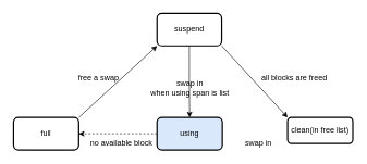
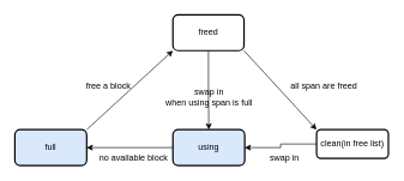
  <mxCell id="0" />
  <mxCell id="1" parent="0" />
- <mxCell id="2" style="edgeStyle=orthogonalEdgeStyle;rounded=0;orthogonalLoop=1;jettySize=auto;html=1;exitX=0;exitY=0.5;exitDx=0;exitDy=0;entryX=1;entryY=0.5;entryDx=0;entryDy=0;dashed=1;" edge="1" parent="1" source="3" target="6"><mxGeometry relative="1" as="geometry" /></mxCell>
+ <mxCell id="2" style="edgeStyle=orthogonalEdgeStyle;rounded=0;orthogonalLoop=1;jettySize=auto;html=1;exitX=0;exitY=0.5;exitDx=0;exitDy=0;entryX=1;entryY=0.5;entryDx=0;entryDy=0;" edge="1" parent="1" source="3" target="6"><mxGeometry relative="1" as="geometry" /></mxCell>
  <mxCell id="3" value="using" style="rounded=1;whiteSpace=wrap;html=1;strokeWidth=2;fillColor=#dae8fc;" vertex="1" parent="1"><mxGeometry x="240" y="180" width="100" height="50" as="geometry" /></mxCell>
  <mxCell id="4" style="edgeStyle=orthogonalEdgeStyle;rounded=0;orthogonalLoop=1;jettySize=auto;html=1;exitX=0.5;exitY=1;exitDx=0;exitDy=0;entryX=0.5;entryY=0;entryDx=0;entryDy=0;" edge="1" parent="1" source="5" target="3"><mxGeometry relative="1" as="geometry" /></mxCell>
- <mxCell id="5" value="suspend" style="rounded=1;whiteSpace=wrap;html=1;strokeWidth=2;" vertex="1" parent="1"><mxGeometry x="240" y="20" width="99" height="50" as="geometry" /></mxCell>
- <mxCell id="6" value="full" style="rounded=1;whiteSpace=wrap;html=1;strokeWidth=2;" vertex="1" parent="1"><mxGeometry x="20" y="180" width="100" height="50" as="geometry" /></mxCell>
+ <mxCell id="5" value="freed" style="rounded=1;whiteSpace=wrap;html=1;strokeWidth=2;" vertex="1" parent="1"><mxGeometry x="240" y="20" width="99" height="50" as="geometry" /></mxCell>
+ <mxCell id="6" value="full" style="rounded=1;whiteSpace=wrap;html=1;strokeWidth=2;fillColor=#dae8fc;" vertex="1" parent="1"><mxGeometry x="20" y="180" width="100" height="50" as="geometry" /></mxCell>
+ <mxCell id="7" style="edgeStyle=orthogonalEdgeStyle;rounded=0;orthogonalLoop=1;jettySize=auto;html=1;exitX=0;exitY=0.5;exitDx=0;exitDy=0;entryX=1;entryY=0.5;entryDx=0;entryDy=0;" edge="1" parent="1" source="8" target="3"><mxGeometry relative="1" as="geometry" /></mxCell>
  <mxCell id="8" value="clean(in free list)" style="rounded=1;whiteSpace=wrap;html=1;strokeWidth=2;" vertex="1" parent="1"><mxGeometry x="440" y="180" width="100" height="40" as="geometry" /></mxCell>
  <mxCell id="9" value="no available block" style="text;html=1;align=center;verticalAlign=middle;resizable=0;points=[];autosize=1;strokeColor=none;fillColor=none;" vertex="1" parent="1"><mxGeometry x="130" y="210" width="110" height="20" as="geometry" /></mxCell>
- <mxCell id="10" value="swap in&lt;br&gt;when using span is list" style="text;html=1;align=center;verticalAlign=middle;resizable=0;points=[];autosize=1;strokeColor=none;fillColor=none;" vertex="1" parent="1"><mxGeometry x="220" y="120" width="140" height="30" as="geometry" /></mxCell>
- <mxCell id="11" value="all blocks are freed" style="text;html=1;align=center;verticalAlign=middle;resizable=0;points=[];autosize=1;strokeColor=none;fillColor=none;" vertex="1" parent="1"><mxGeometry x="390" y="110" width="120" height="20" as="geometry" /></mxCell>
+ <mxCell id="10" value="swap in&lt;br&gt;when using span is full" style="text;html=1;align=center;verticalAlign=middle;resizable=0;points=[];autosize=1;strokeColor=none;fillColor=none;" vertex="1" parent="1"><mxGeometry x="220" y="120" width="140" height="30" as="geometry" /></mxCell>
+ <mxCell id="11" value="all span are freed" style="text;html=1;align=center;verticalAlign=middle;resizable=0;points=[];autosize=1;strokeColor=none;fillColor=none;" vertex="1" parent="1"><mxGeometry x="390" y="110" width="120" height="20" as="geometry" /></mxCell>
  <mxCell id="12" value="" style="endArrow=classic;html=1;rounded=0;exitX=1;exitY=0;exitDx=0;exitDy=0;entryX=0;entryY=1;entryDx=0;entryDy=0;" edge="1" parent="1" source="6" target="5"><mxGeometry width="50" height="50" relative="1" as="geometry"><mxPoint x="110" y="230" as="sourcePoint" /><mxPoint x="160" y="180" as="targetPoint" /></mxGeometry></mxCell>
- <mxCell id="13" value="free a swap" style="text;html=1;align=center;verticalAlign=middle;resizable=0;points=[];autosize=1;strokeColor=none;fillColor=none;" vertex="1" parent="1"><mxGeometry x="110" y="110" width="80" height="20" as="geometry" /></mxCell>
+ <mxCell id="13" value="free a block" style="text;html=1;align=center;verticalAlign=middle;resizable=0;points=[];autosize=1;strokeColor=none;fillColor=none;" vertex="1" parent="1"><mxGeometry x="110" y="110" width="80" height="20" as="geometry" /></mxCell>
  <mxCell id="14" value="" style="endArrow=classic;html=1;rounded=0;exitX=1;exitY=1;exitDx=0;exitDy=0;entryX=0;entryY=0;entryDx=0;entryDy=0;" edge="1" parent="1" source="5" target="8"><mxGeometry width="50" height="50" relative="1" as="geometry"><mxPoint x="570" y="150" as="sourcePoint" /><mxPoint x="620" y="100" as="targetPoint" /></mxGeometry></mxCell>
  <mxCell id="15" value="swap in" style="text;html=1;align=center;verticalAlign=middle;resizable=0;points=[];autosize=1;strokeColor=none;fillColor=none;" vertex="1" parent="1"><mxGeometry x="365" y="210" width="60" height="20" as="geometry" /></mxCell>
